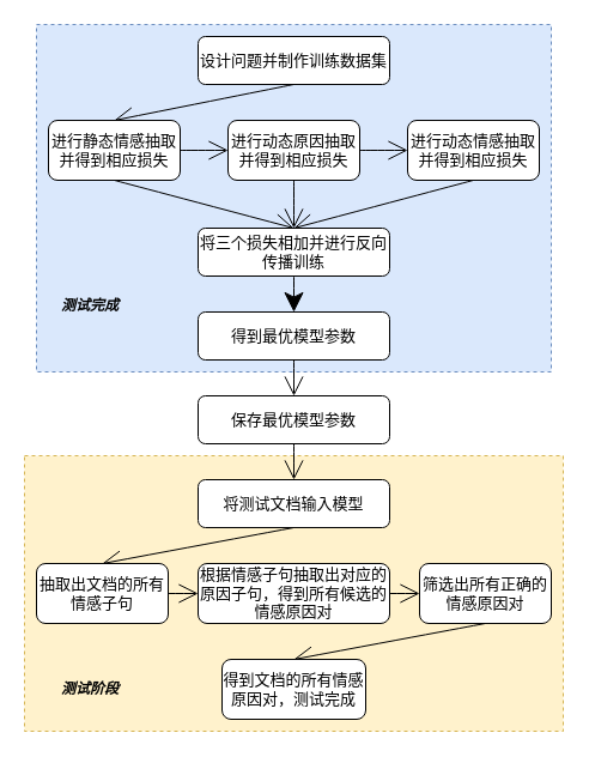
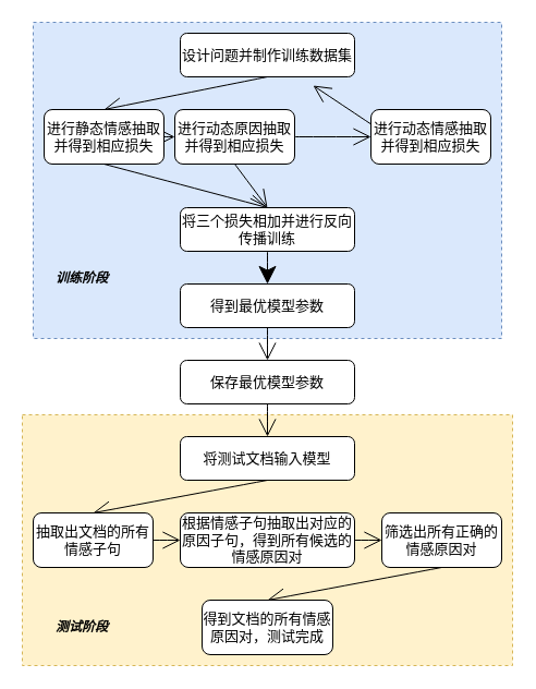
  <mxCell id="0" />
  <mxCell id="1" parent="0" />
  <mxCell id="2" value="" style="rounded=0;whiteSpace=wrap;html=1;hachureGap=4;pointerEvents=0;dashed=1;fillColor=#fff2cc;strokeColor=#d6b656;" vertex="1" parent="1"><mxGeometry x="20" y="380" width="450" height="230" as="geometry" /></mxCell>
  <mxCell id="3" value="" style="rounded=0;whiteSpace=wrap;html=1;hachureGap=4;pointerEvents=0;dashed=1;fillColor=#dae8fc;strokeColor=#6c8ebf;" vertex="1" parent="1"><mxGeometry x="30" y="20" width="430" height="290" as="geometry" /></mxCell>
  <mxCell id="4" style="edgeStyle=none;curved=1;rounded=0;orthogonalLoop=1;jettySize=auto;html=1;entryX=0.5;entryY=0;entryDx=0;entryDy=0;endArrow=open;startSize=14;endSize=14;sourcePerimeterSpacing=8;targetPerimeterSpacing=8;exitX=0.5;exitY=1;exitDx=0;exitDy=0;" edge="1" parent="1" source="5" target="8"><mxGeometry relative="1" as="geometry"><Array as="points" /></mxGeometry></mxCell>
  <mxCell id="5" value="&lt;font style=&quot;font-size: 13px&quot;&gt;设计问题并制作训练数据集&lt;/font&gt;" style="rounded=1;whiteSpace=wrap;html=1;hachureGap=4;pointerEvents=0;" vertex="1" parent="1"><mxGeometry x="165" y="30" width="160" height="40" as="geometry" /></mxCell>
  <mxCell id="6" style="edgeStyle=none;curved=1;rounded=0;orthogonalLoop=1;jettySize=auto;html=1;entryX=0;entryY=0.5;entryDx=0;entryDy=0;endArrow=open;startSize=14;endSize=14;sourcePerimeterSpacing=8;targetPerimeterSpacing=8;exitX=1;exitY=0.5;exitDx=0;exitDy=0;" edge="1" parent="1" source="8" target="11"><mxGeometry relative="1" as="geometry" /></mxCell>
  <mxCell id="7" style="edgeStyle=none;curved=1;rounded=0;orthogonalLoop=1;jettySize=auto;html=1;entryX=0.5;entryY=0;entryDx=0;entryDy=0;endArrow=open;startSize=14;endSize=14;sourcePerimeterSpacing=8;targetPerimeterSpacing=8;exitX=0.5;exitY=1;exitDx=0;exitDy=0;" edge="1" parent="1" source="8" target="15"><mxGeometry relative="1" as="geometry" /></mxCell>
  <mxCell id="8" value="&lt;font style=&quot;font-size: 13px&quot;&gt;进行静态情感抽取并得到相应损失&lt;/font&gt;" style="rounded=1;whiteSpace=wrap;html=1;hachureGap=4;pointerEvents=0;" vertex="1" parent="1"><mxGeometry x="40" y="100" width="110" height="50" as="geometry" /></mxCell>
  <mxCell id="9" style="edgeStyle=none;curved=1;rounded=0;orthogonalLoop=1;jettySize=auto;html=1;entryX=0;entryY=0.5;entryDx=0;entryDy=0;endArrow=open;startSize=14;endSize=14;sourcePerimeterSpacing=8;targetPerimeterSpacing=8;exitX=1;exitY=0.5;exitDx=0;exitDy=0;" edge="1" parent="1" source="11" target="13"><mxGeometry relative="1" as="geometry" /></mxCell>
  <mxCell id="10" style="edgeStyle=none;curved=1;rounded=0;orthogonalLoop=1;jettySize=auto;html=1;entryX=0.5;entryY=0;entryDx=0;entryDy=0;endArrow=open;startSize=14;endSize=14;sourcePerimeterSpacing=8;targetPerimeterSpacing=8;exitX=0.5;exitY=1;exitDx=0;exitDy=0;" edge="1" parent="1" source="11" target="15"><mxGeometry relative="1" as="geometry" /></mxCell>
- <mxCell id="11" value="&lt;font style=&quot;font-size: 13px&quot;&gt;进行动态原因抽取并得到相应损失&lt;/font&gt;" style="rounded=1;whiteSpace=wrap;html=1;hachureGap=4;pointerEvents=0;" vertex="1" parent="1"><mxGeometry x="190" y="100" width="110" height="50" as="geometry" /></mxCell>
- <mxCell id="12" style="edgeStyle=none;curved=1;rounded=0;orthogonalLoop=1;jettySize=auto;html=1;entryX=0.5;entryY=0;entryDx=0;entryDy=0;endArrow=open;startSize=14;endSize=14;sourcePerimeterSpacing=8;targetPerimeterSpacing=8;exitX=0.5;exitY=1;exitDx=0;exitDy=0;" edge="1" parent="1" source="13" target="15"><mxGeometry relative="1" as="geometry" /></mxCell>
+ <mxCell id="11" value="&lt;font style=&quot;font-size: 13px&quot;&gt;进行动态原因抽取并得到相应损失&lt;/font&gt;" style="rounded=1;whiteSpace=wrap;html=1;hachureGap=4;pointerEvents=0;" vertex="1" parent="1"><mxGeometry x="160" y="100" width="110" height="50" as="geometry" /></mxCell>
+ <mxCell id="12" style="edgeStyle=none;curved=1;rounded=0;orthogonalLoop=1;jettySize=auto;html=1;endArrow=open;startSize=14;endSize=14;sourcePerimeterSpacing=8;targetPerimeterSpacing=8;exitX=0.5;exitY=1;exitDx=0;exitDy=0;" edge="1" parent="1" source="13" target="5"><mxGeometry relative="1" as="geometry" /></mxCell>
  <mxCell id="13" value="&lt;font style=&quot;font-size: 13px&quot;&gt;进行动态情感抽取并得到相应损失&lt;/font&gt;" style="rounded=1;whiteSpace=wrap;html=1;hachureGap=4;pointerEvents=0;" vertex="1" parent="1"><mxGeometry x="340" y="100" width="110" height="50" as="geometry" /></mxCell>
  <mxCell id="14" style="edgeStyle=none;curved=1;rounded=0;orthogonalLoop=1;jettySize=auto;html=1;entryX=0.5;entryY=0;entryDx=0;entryDy=0;endArrow=classic;startSize=14;endSize=14;sourcePerimeterSpacing=8;targetPerimeterSpacing=8;exitX=0.5;exitY=1;exitDx=0;exitDy=0;" edge="1" parent="1" source="15" target="17"><mxGeometry relative="1" as="geometry" /></mxCell>
  <mxCell id="15" value="&lt;font style=&quot;font-size: 13px&quot;&gt;将三个损失相加并进行反向传播训练&lt;/font&gt;" style="rounded=1;whiteSpace=wrap;html=1;hachureGap=4;pointerEvents=0;" vertex="1" parent="1"><mxGeometry x="165" y="190" width="160" height="40" as="geometry" /></mxCell>
  <mxCell id="16" style="edgeStyle=none;curved=1;rounded=0;orthogonalLoop=1;jettySize=auto;html=1;entryX=0.5;entryY=0;entryDx=0;entryDy=0;endArrow=open;startSize=14;endSize=14;sourcePerimeterSpacing=8;targetPerimeterSpacing=8;exitX=0.5;exitY=1;exitDx=0;exitDy=0;" edge="1" parent="1" source="17" target="19"><mxGeometry relative="1" as="geometry" /></mxCell>
  <mxCell id="17" value="&lt;font style=&quot;font-size: 13px&quot;&gt;得到最优模型参数&lt;/font&gt;" style="rounded=1;whiteSpace=wrap;html=1;hachureGap=4;pointerEvents=0;" vertex="1" parent="1"><mxGeometry x="165" y="260" width="160" height="40" as="geometry" /></mxCell>
  <mxCell id="18" style="edgeStyle=none;curved=1;rounded=0;orthogonalLoop=1;jettySize=auto;html=1;entryX=0.5;entryY=0;entryDx=0;entryDy=0;endArrow=open;startSize=14;endSize=14;sourcePerimeterSpacing=8;targetPerimeterSpacing=8;exitX=0.5;exitY=1;exitDx=0;exitDy=0;" edge="1" parent="1" source="19" target="21"><mxGeometry relative="1" as="geometry" /></mxCell>
  <mxCell id="19" value="&lt;font style=&quot;font-size: 13px&quot;&gt;保存最优模型参数&lt;/font&gt;" style="rounded=1;whiteSpace=wrap;html=1;hachureGap=4;pointerEvents=0;" vertex="1" parent="1"><mxGeometry x="165" y="330" width="160" height="40" as="geometry" /></mxCell>
  <mxCell id="20" style="edgeStyle=none;curved=1;rounded=0;orthogonalLoop=1;jettySize=auto;html=1;entryX=0.5;entryY=0;entryDx=0;entryDy=0;endArrow=open;startSize=14;endSize=14;sourcePerimeterSpacing=8;targetPerimeterSpacing=8;exitX=0.5;exitY=1;exitDx=0;exitDy=0;" edge="1" parent="1" source="21" target="23"><mxGeometry relative="1" as="geometry" /></mxCell>
  <mxCell id="21" value="&lt;span style=&quot;font-size: 13px&quot;&gt;将测试文档输入模型&lt;/span&gt;" style="rounded=1;whiteSpace=wrap;html=1;hachureGap=4;pointerEvents=0;" vertex="1" parent="1"><mxGeometry x="165" y="400" width="160" height="40" as="geometry" /></mxCell>
  <mxCell id="22" style="edgeStyle=none;curved=1;rounded=0;orthogonalLoop=1;jettySize=auto;html=1;entryX=0;entryY=0.5;entryDx=0;entryDy=0;endArrow=open;startSize=14;endSize=14;sourcePerimeterSpacing=8;targetPerimeterSpacing=8;exitX=1;exitY=0.5;exitDx=0;exitDy=0;" edge="1" parent="1" source="23" target="25"><mxGeometry relative="1" as="geometry" /></mxCell>
  <mxCell id="23" value="&lt;span style=&quot;font-size: 13px&quot;&gt;抽取出文档的所有情感子句&lt;/span&gt;" style="rounded=1;whiteSpace=wrap;html=1;hachureGap=4;pointerEvents=0;" vertex="1" parent="1"><mxGeometry x="30" y="470" width="110" height="50" as="geometry" /></mxCell>
  <mxCell id="24" style="edgeStyle=none;curved=1;rounded=0;orthogonalLoop=1;jettySize=auto;html=1;entryX=0;entryY=0.5;entryDx=0;entryDy=0;endArrow=open;startSize=14;endSize=14;sourcePerimeterSpacing=8;targetPerimeterSpacing=8;exitX=1;exitY=0.5;exitDx=0;exitDy=0;" edge="1" parent="1" source="25" target="27"><mxGeometry relative="1" as="geometry" /></mxCell>
  <mxCell id="25" value="&lt;span style=&quot;font-size: 13px&quot;&gt;根据情感子句抽取出对应的原因子句，得到所有候选的情感原因对&lt;/span&gt;" style="rounded=1;whiteSpace=wrap;html=1;hachureGap=4;pointerEvents=0;" vertex="1" parent="1"><mxGeometry x="165" y="470" width="160" height="50" as="geometry" /></mxCell>
  <mxCell id="26" style="edgeStyle=none;curved=1;rounded=0;orthogonalLoop=1;jettySize=auto;html=1;entryX=0.5;entryY=0;entryDx=0;entryDy=0;endArrow=open;startSize=14;endSize=14;sourcePerimeterSpacing=8;targetPerimeterSpacing=8;exitX=0.5;exitY=1;exitDx=0;exitDy=0;" edge="1" parent="1" source="27" target="28"><mxGeometry relative="1" as="geometry" /></mxCell>
  <mxCell id="27" value="&lt;span style=&quot;font-size: 13px&quot;&gt;筛选出所有正确的情感原因对&lt;/span&gt;" style="rounded=1;whiteSpace=wrap;html=1;hachureGap=4;pointerEvents=0;" vertex="1" parent="1"><mxGeometry x="350" y="470" width="110" height="50" as="geometry" /></mxCell>
  <mxCell id="28" value="&lt;span style=&quot;font-size: 13px&quot;&gt;得到文档的所有情感原因对，测试完成&lt;/span&gt;" style="rounded=1;whiteSpace=wrap;html=1;hachureGap=4;pointerEvents=0;" vertex="1" parent="1"><mxGeometry x="185" y="550" width="120" height="50" as="geometry" /></mxCell>
- <mxCell id="29" value="&lt;b&gt;&lt;i&gt;测试完成&lt;/i&gt;&lt;/b&gt;" style="text;html=1;strokeColor=none;fillColor=none;align=center;verticalAlign=middle;whiteSpace=wrap;rounded=0;dashed=1;hachureGap=4;pointerEvents=0;" vertex="1" parent="1"><mxGeometry x="40" y="240" width="70" height="30" as="geometry" /></mxCell>
+ <mxCell id="29" value="&lt;b&gt;&lt;i&gt;训练阶段&lt;/i&gt;&lt;/b&gt;" style="text;html=1;strokeColor=none;fillColor=none;align=center;verticalAlign=middle;whiteSpace=wrap;rounded=0;dashed=1;hachureGap=4;pointerEvents=0;" vertex="1" parent="1"><mxGeometry x="40" y="240" width="70" height="30" as="geometry" /></mxCell>
  <mxCell id="30" value="&lt;b&gt;&lt;i&gt;测试阶段&lt;/i&gt;&lt;/b&gt;" style="text;html=1;strokeColor=none;fillColor=none;align=center;verticalAlign=middle;whiteSpace=wrap;rounded=0;dashed=1;hachureGap=4;pointerEvents=0;" vertex="1" parent="1"><mxGeometry x="40" y="560" width="70" height="30" as="geometry" /></mxCell>
